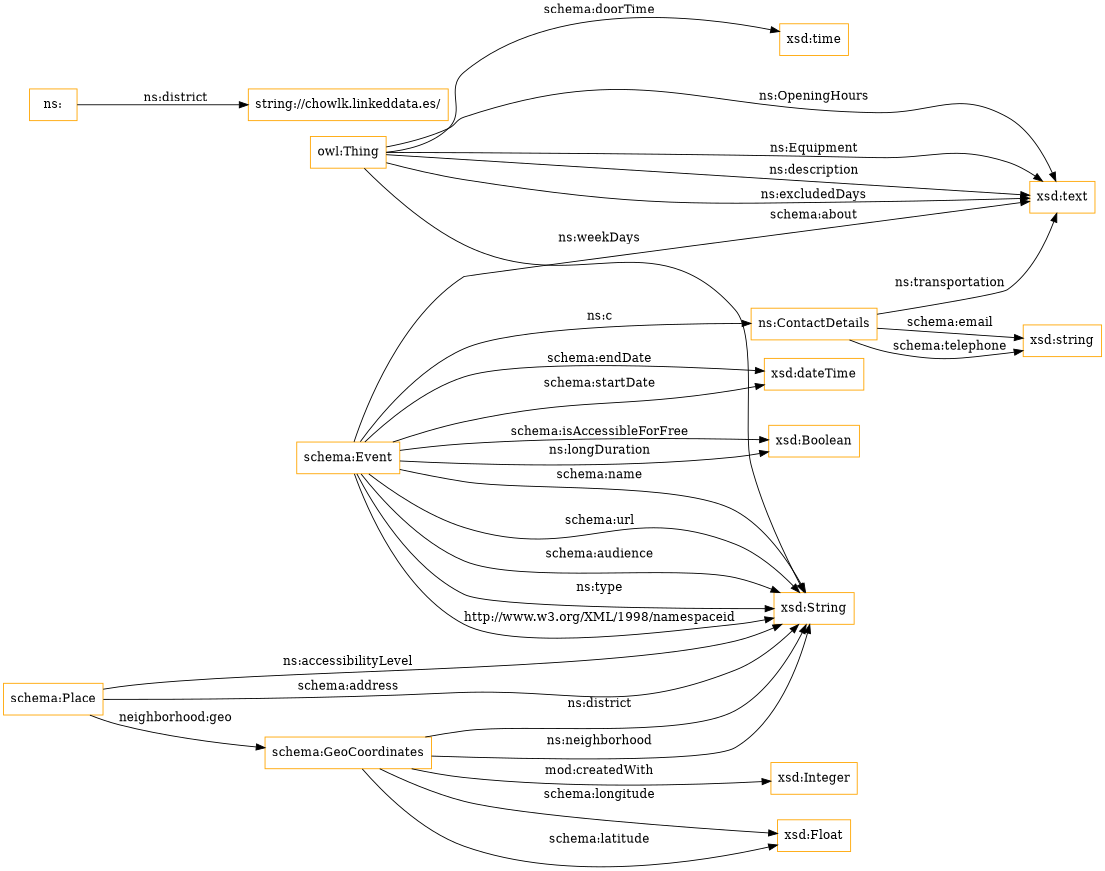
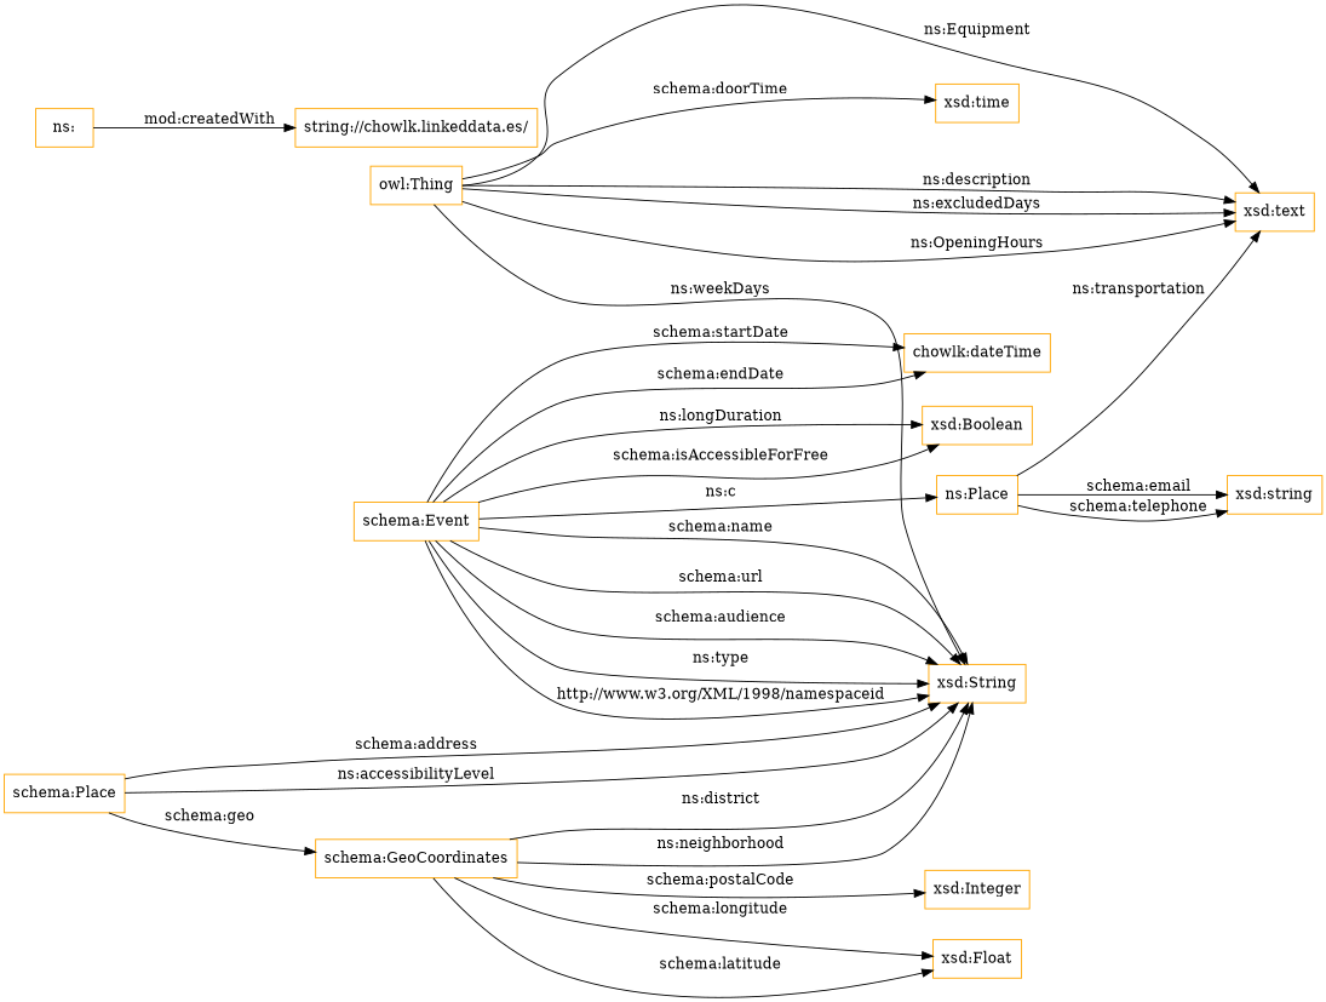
  digraph {
    rankdir=LR
    node [color=orange shape=rectangle]
    "schema:Event"
-   "ns:ContactDetails"
-   "xsd:dateTime"
+   "ns:ContactDetails" [label="ns:Place"]
+   "xsd:dateTime" [label="chowlk:dateTime"]
    "xsd:String"
    "xsd:Boolean"
    "xsd:text"
    "xsd:string"
    "schema:Place"
    "schema:GeoCoordinates"
    "xsd:Integer"
    "xsd:Float"
    n12 [label="string://chowlk.linkeddata.es/"]
    "ns:"
    "owl:Thing"
    "xsd:time"
    "schema:Event" -> "ns:ContactDetails" [label="ns:c"]
    "schema:Event" -> "xsd:dateTime" [label="schema:startDate"]
    "schema:Event" -> "xsd:dateTime" [label="schema:endDate"]
    "schema:Event" -> "xsd:String" [label="http://www.w3.org/XML/1998/namespaceid"]
    "schema:Event" -> "xsd:String" [label="schema:name"]
    "schema:Event" -> "xsd:String" [label="schema:url"]
    "schema:Event" -> "xsd:String" [label="schema:audience"]
    "schema:Event" -> "xsd:String" [label="ns:type"]
    "schema:Event" -> "xsd:Boolean" [label="ns:longDuration"]
    "schema:Event" -> "xsd:Boolean" [label="schema:isAccessibleForFree"]
-   "schema:Event" -> "xsd:text" [label="schema:about"]
    "ns:ContactDetails" -> "xsd:text" [label="ns:transportation"]
    "ns:ContactDetails" -> "xsd:string" [label="schema:email"]
    "ns:ContactDetails" -> "xsd:string" [label="schema:telephone"]
    "schema:Place" -> "xsd:String" [label="ns:accessibilityLevel"]
    "schema:Place" -> "xsd:String" [label="schema:address"]
-   "schema:Place" -> "schema:GeoCoordinates" [label="neighborhood:geo"]
+   "schema:Place" -> "schema:GeoCoordinates" [label="schema:geo"]
    "schema:GeoCoordinates" -> "xsd:String" [label="ns:district"]
    "schema:GeoCoordinates" -> "xsd:String" [label="ns:neighborhood"]
-   "schema:GeoCoordinates" -> "xsd:Integer" [label="mod:createdWith"]
+   "schema:GeoCoordinates" -> "xsd:Integer" [label="schema:postalCode"]
    "schema:GeoCoordinates" -> "xsd:Float" [label="schema:longitude"]
    "schema:GeoCoordinates" -> "xsd:Float" [label="schema:latitude"]
-   "ns:" -> n12 [label="ns:district"]
+   "ns:" -> n12 [label="mod:createdWith"]
    "owl:Thing" -> "xsd:String" [label="ns:weekDays"]
    "owl:Thing" -> "xsd:text" [label="ns:OpeningHours"]
    "owl:Thing" -> "xsd:text" [label="ns:Equipment"]
    "owl:Thing" -> "xsd:text" [label="ns:description"]
    "owl:Thing" -> "xsd:text" [label="ns:excludedDays"]
    "owl:Thing" -> "xsd:time" [label="schema:doorTime"]
  }
